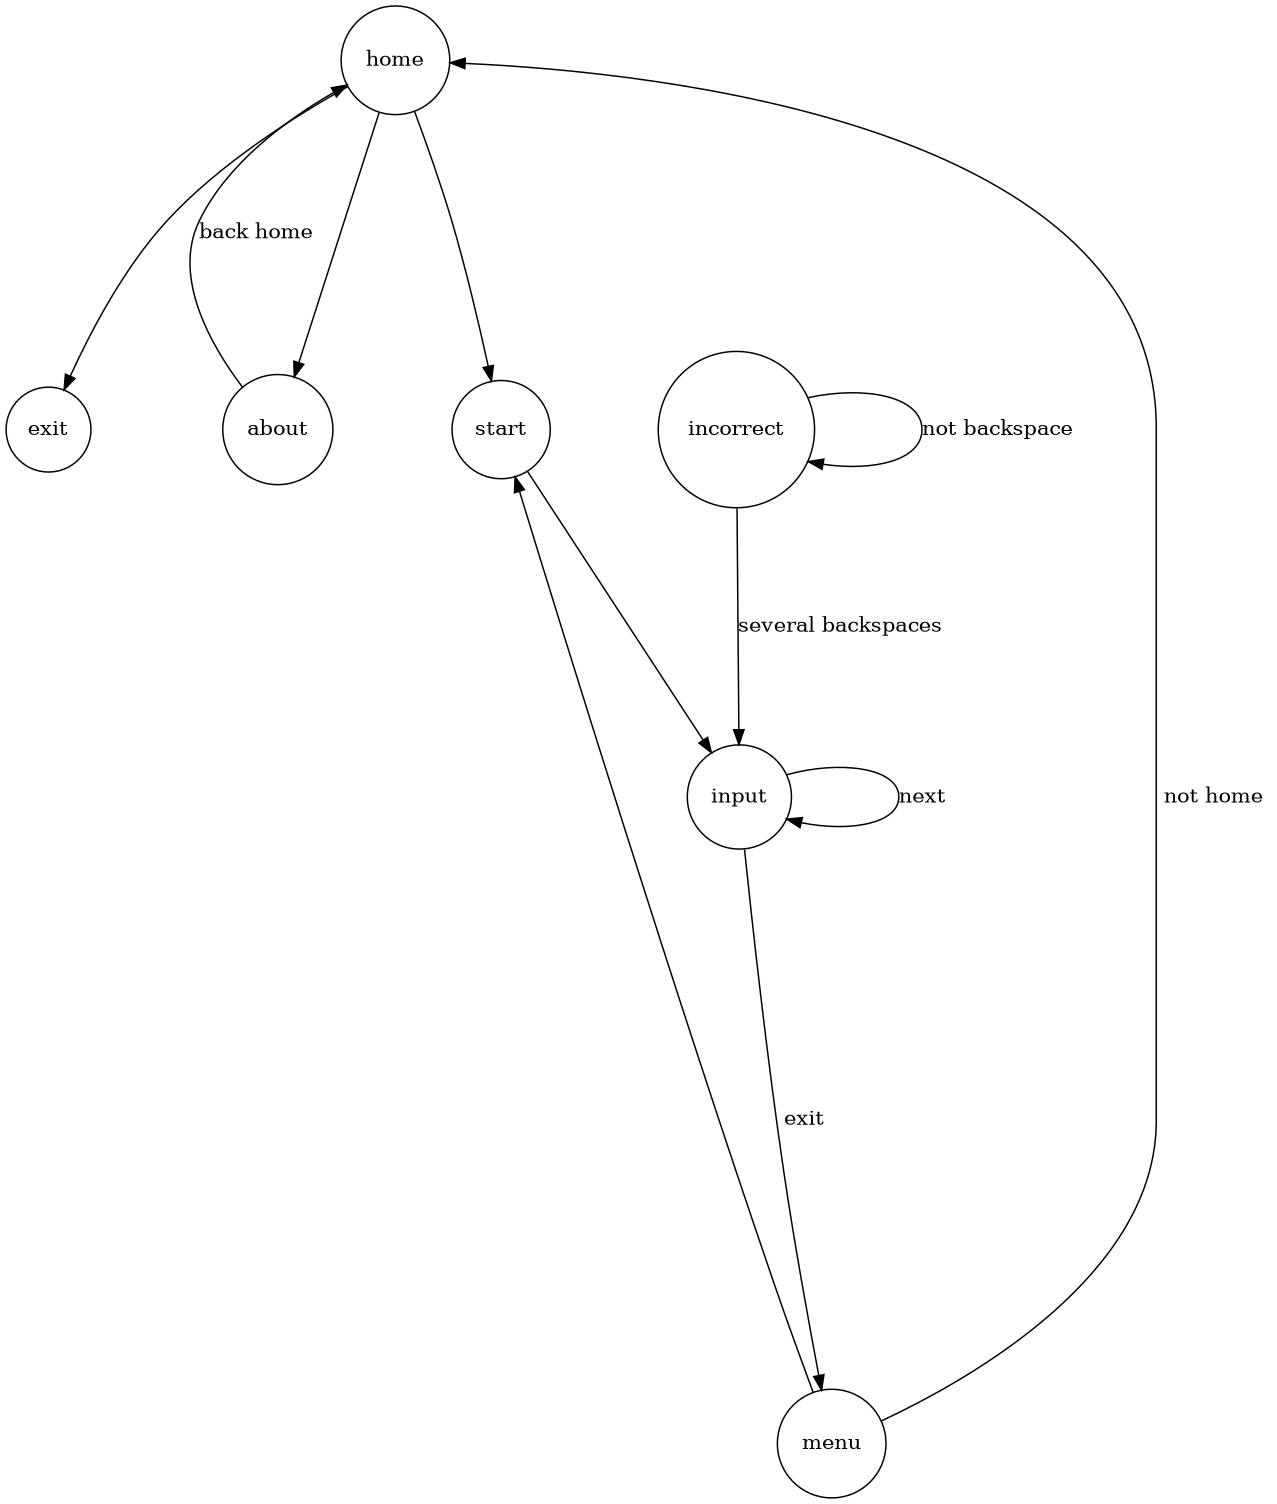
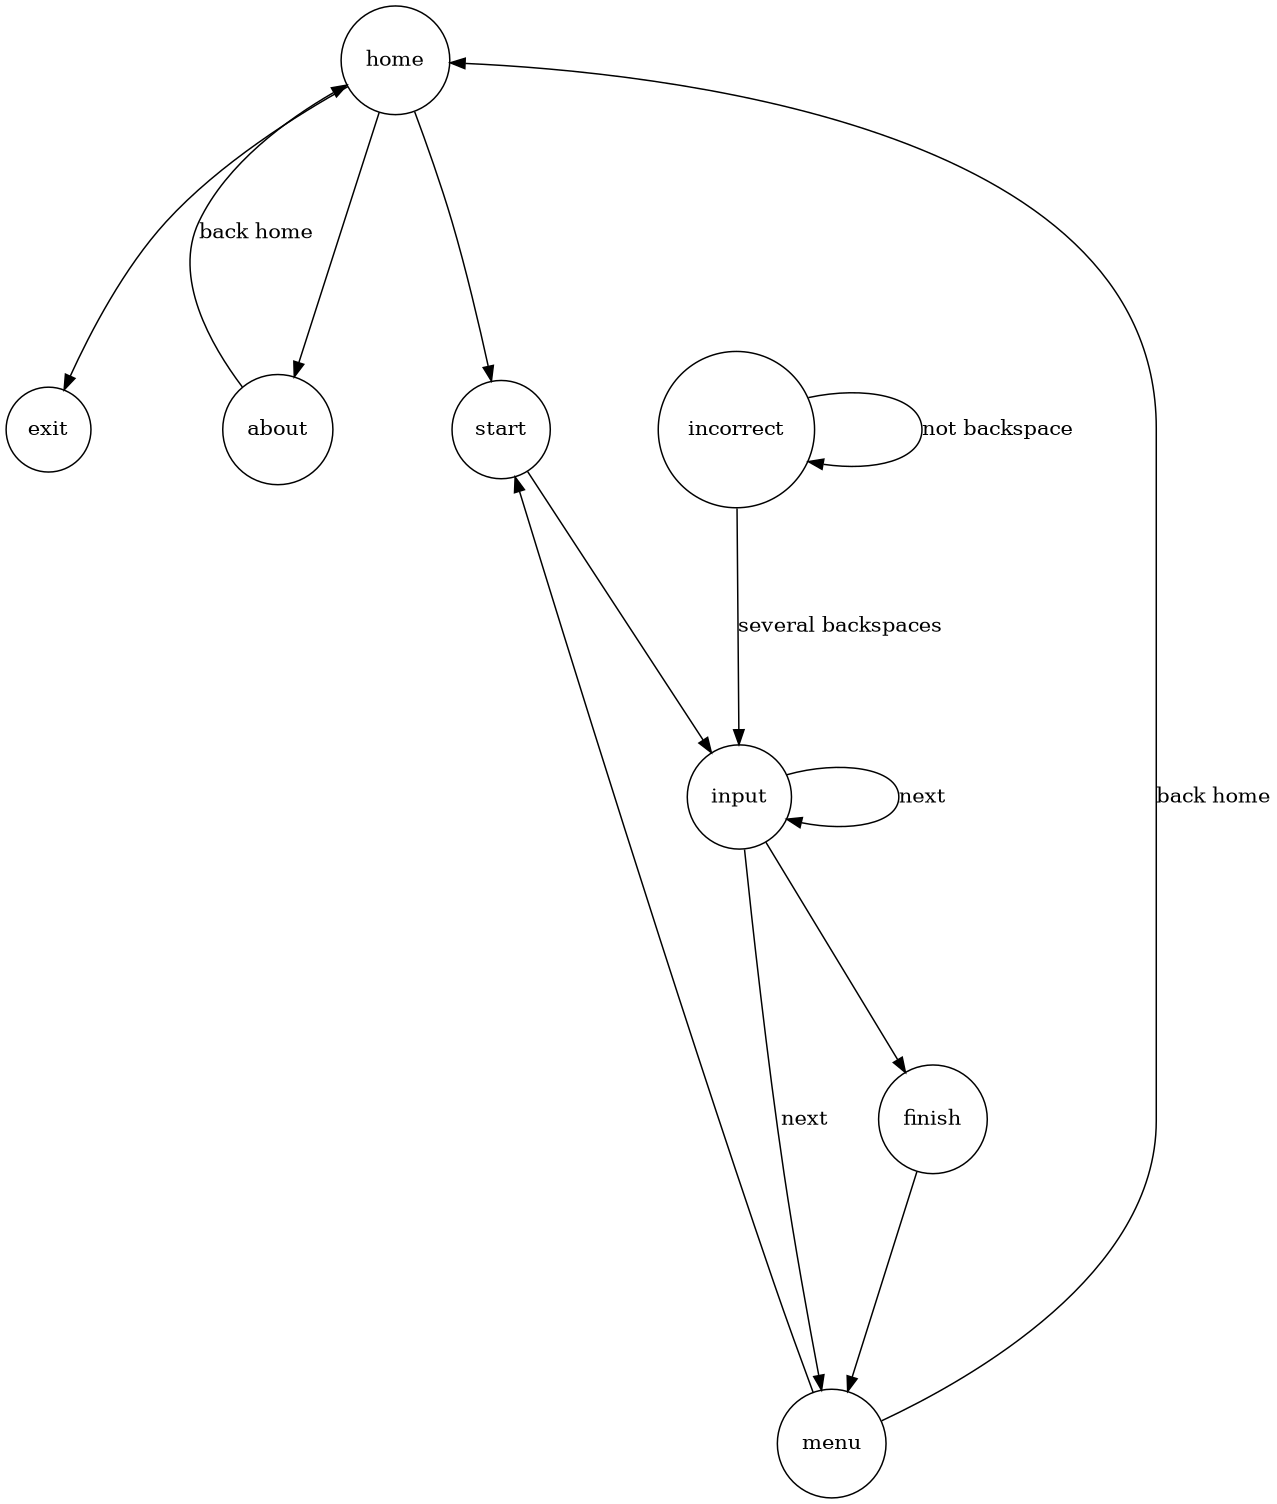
  digraph {
    nodesep=1
    ranksep=2
    node [shape=circle]
    home
    exit
    about
    start
    menu
    input
+   finish
    incorrect
    home -> exit
    home -> about
    home -> start
    about -> home [label="back home"]
    start -> input
-   menu -> home [label="not home"]
+   menu -> home [label="back home"]
    menu -> start
-   input -> menu [label=exit]
+   input -> menu [label=next]
    input -> input [label=next]
+   input -> finish
+   finish -> menu
    incorrect -> input [label="several backspaces"]
    incorrect -> incorrect [label="not backspace"]
  }
